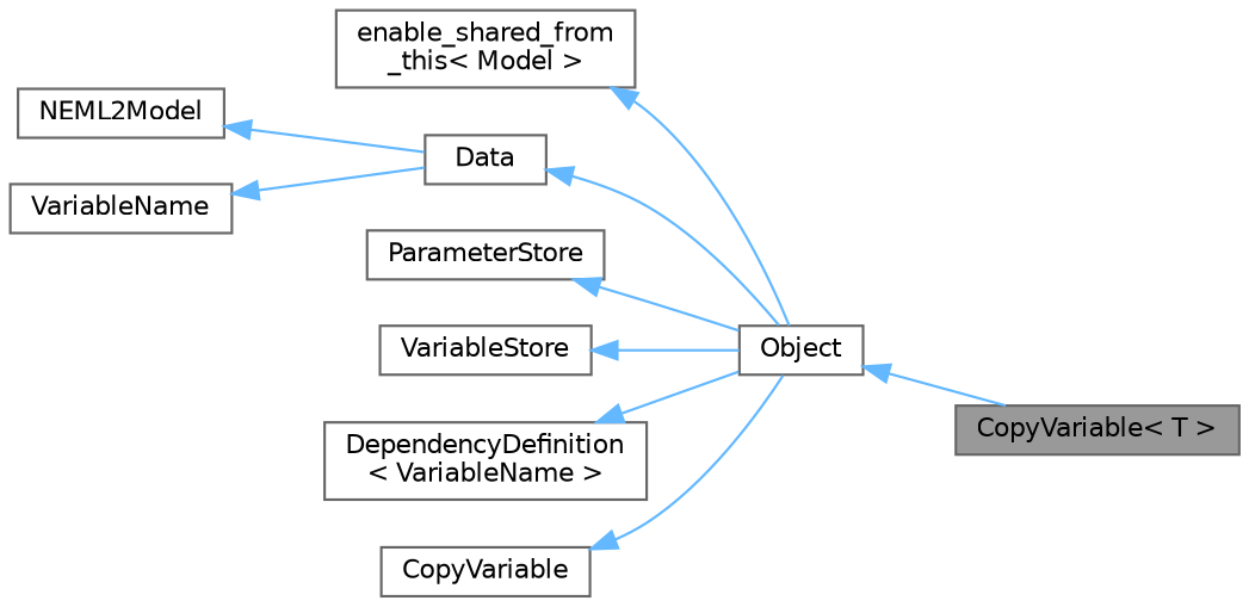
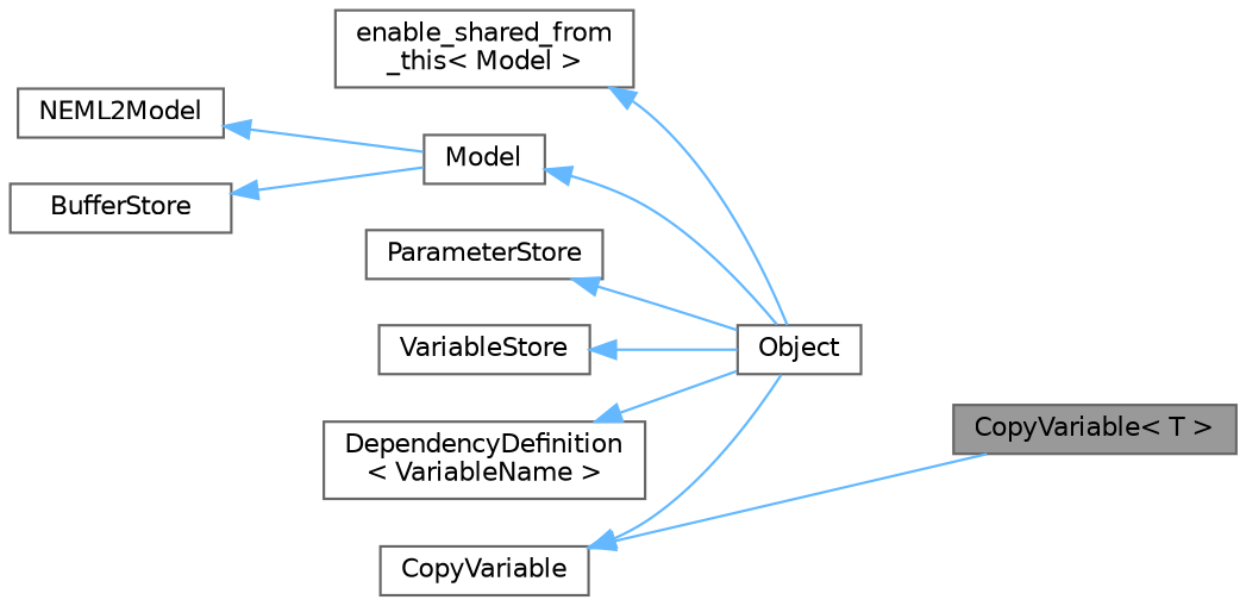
  digraph {
    rankdir=LR
    node [color=gray40 fillcolor=white fontname=Helvetica fontsize=10 shape=box style=filled]
    edge [color=steelblue1 dir=back fontname=Helvetica fontsize=10 labelfontname=Helvetica labelfontsize=10 style=solid]
    n1 [fillcolor=grey60 fontcolor=black height=0.2 label="CopyVariable\< T \>" width=0.4]
    n2 [height=0.2 label=Object width=0.4]
    n3 [height=0.2 label="enable_shared_from\l_this\< Model \>" width=0.4]
-   n4 [height=0.2 label=Data width=0.4]
+   n4 [height=0.2 label=Model width=0.4]
    n5 [height=0.2 label=NEML2Model width=0.4]
-   n6 [height=0.2 label=VariableName width=0.4]
+   n6 [height=0.2 label=BufferStore width=0.4]
    n7 [height=0.2 label=ParameterStore width=0.4]
    n8 [height=0.2 label=VariableStore width=0.4]
    n9 [height=0.2 label=CopyVariable width=0.4]
    n10 [height=0.2 label="DependencyDefinition\l\< VariableName \>" width=0.4]
-   n2 -> n1
+   n9 -> n1
    n3 -> n2
    n4 -> n2
    n5 -> n4
    n6 -> n4
    n7 -> n2
    n8 -> n2
    n9 -> n2
    n10 -> n2
  }
